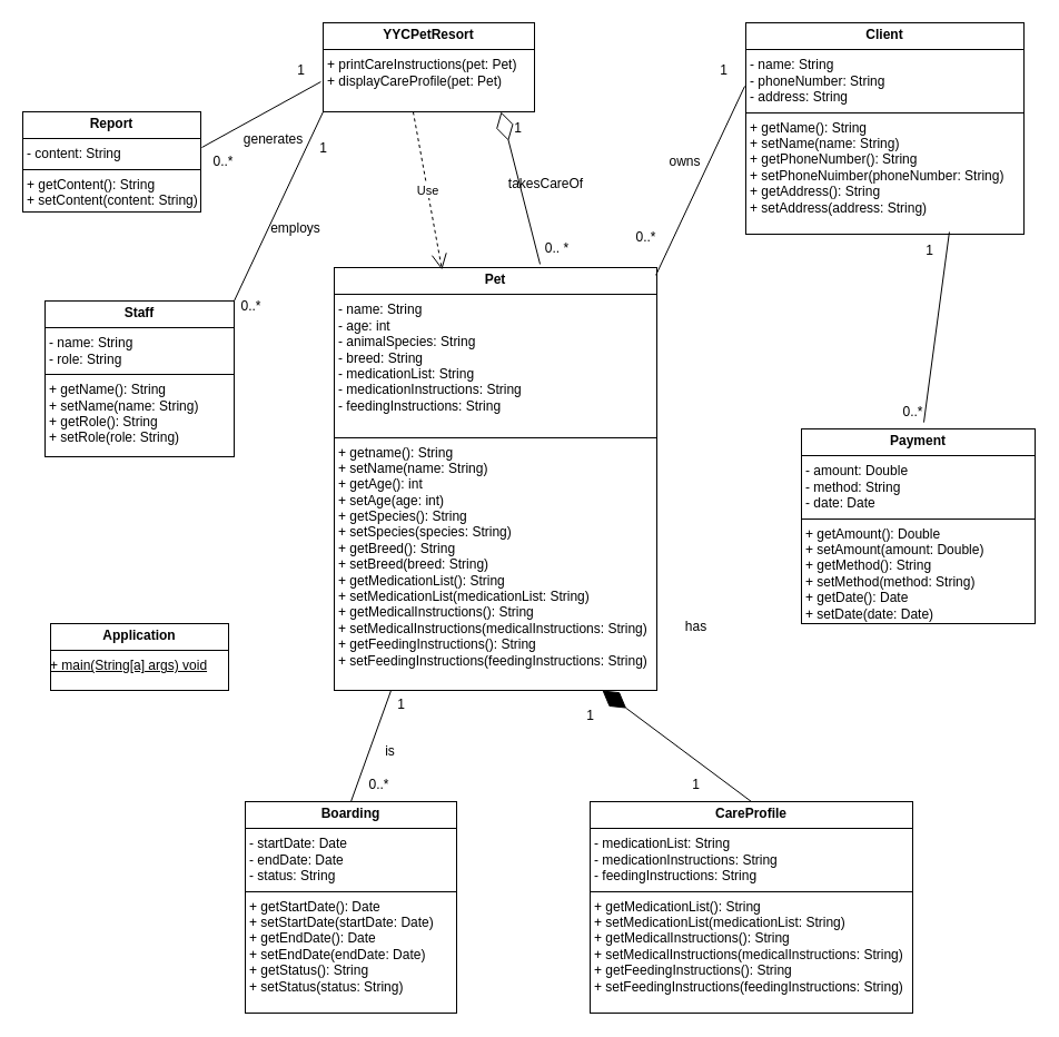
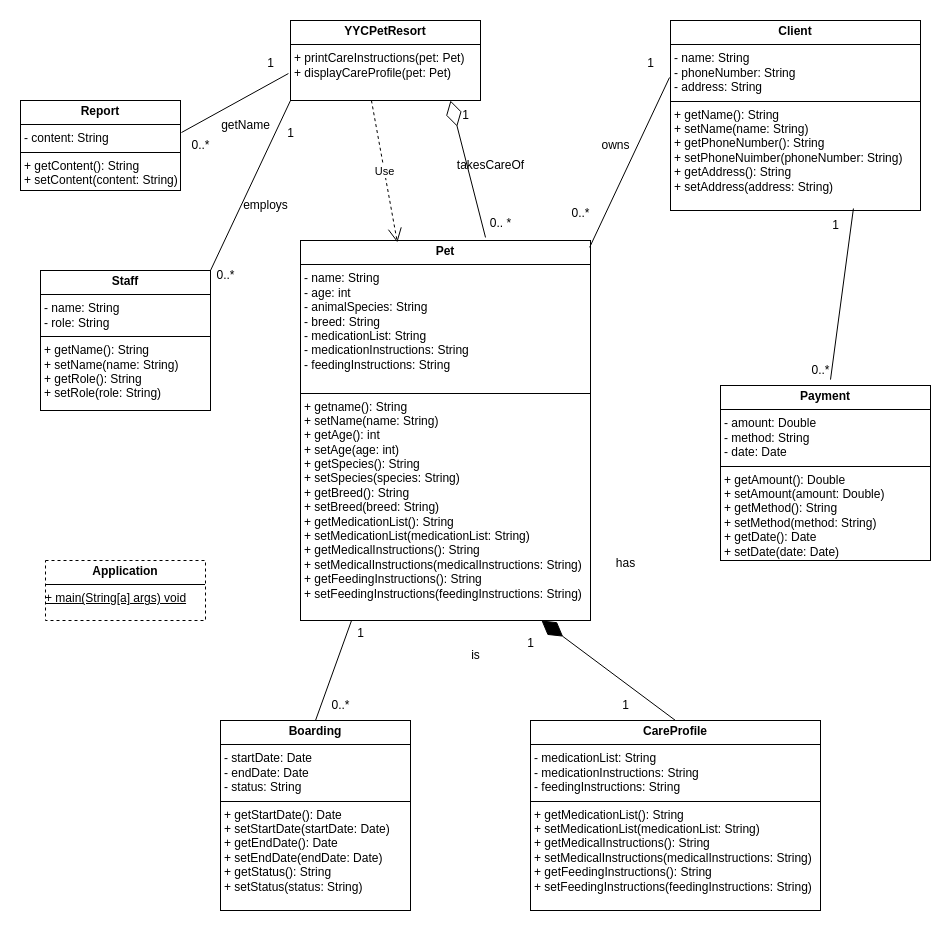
  <mxCell id="0" />
  <mxCell id="1" parent="0" />
  <mxCell id="2" value="&lt;p style=&quot;margin:0px;margin-top:4px;text-align:center;&quot;&gt;&lt;b&gt;Pet&lt;/b&gt;&lt;/p&gt;&lt;hr size=&quot;1&quot; style=&quot;border-style:solid;&quot;&gt;&lt;p style=&quot;margin:0px;margin-left:4px;&quot;&gt;- name: String&lt;/p&gt;&lt;p style=&quot;margin:0px;margin-left:4px;&quot;&gt;- age: int&lt;/p&gt;&lt;p style=&quot;margin:0px;margin-left:4px;&quot;&gt;- animalSpecies: String&lt;/p&gt;&lt;p style=&quot;margin:0px;margin-left:4px;&quot;&gt;- breed: String&lt;/p&gt;&lt;p style=&quot;margin:0px;margin-left:4px;&quot;&gt;- medicationList: String&lt;/p&gt;&lt;p style=&quot;margin:0px;margin-left:4px;&quot;&gt;- medicationInstructions: String&lt;/p&gt;&lt;p style=&quot;margin:0px;margin-left:4px;&quot;&gt;- feedingInstructions: String&lt;/p&gt;&lt;p style=&quot;margin:0px;margin-left:4px;&quot;&gt;&lt;br&gt;&lt;/p&gt;&lt;hr size=&quot;1&quot; style=&quot;border-style:solid;&quot;&gt;&lt;p style=&quot;margin:0px;margin-left:4px;&quot;&gt;+ getname(): String&lt;/p&gt;&lt;p style=&quot;margin:0px;margin-left:4px;&quot;&gt;+ setName(name: String)&lt;/p&gt;&lt;p style=&quot;margin:0px;margin-left:4px;&quot;&gt;+ getAge(): int&lt;/p&gt;&lt;p style=&quot;margin:0px;margin-left:4px;&quot;&gt;+ setAge(age: int)&lt;/p&gt;&lt;p style=&quot;margin:0px;margin-left:4px;&quot;&gt;+ getSpecies(): String&lt;/p&gt;&lt;p style=&quot;margin:0px;margin-left:4px;&quot;&gt;+ setSpecies(species: String)&lt;/p&gt;&lt;p style=&quot;margin:0px;margin-left:4px;&quot;&gt;+ getBreed(): String&lt;/p&gt;&lt;p style=&quot;margin:0px;margin-left:4px;&quot;&gt;+ setBreed(breed: String)&lt;/p&gt;&lt;p style=&quot;margin:0px;margin-left:4px;&quot;&gt;+ getMedicationList(): String&lt;/p&gt;&lt;p style=&quot;margin:0px;margin-left:4px;&quot;&gt;+ setMedicationList(medicationList: String)&lt;/p&gt;&lt;p style=&quot;margin:0px;margin-left:4px;&quot;&gt;+ getMedicalInstructions(): String&lt;/p&gt;&lt;p style=&quot;margin:0px;margin-left:4px;&quot;&gt;+ setMedicalInstructions(medicalInstructions: String)&lt;/p&gt;&lt;p style=&quot;margin:0px;margin-left:4px;&quot;&gt;+ getFeedingInstructions(): String&lt;/p&gt;&lt;p style=&quot;margin:0px;margin-left:4px;&quot;&gt;+ setFeedingInstructions(feedingInstructions: String)&lt;/p&gt;&lt;p style=&quot;margin:0px;margin-left:4px;&quot;&gt;&lt;br&gt;&lt;/p&gt;" style="verticalAlign=top;align=left;overflow=fill;html=1;whiteSpace=wrap;" vertex="1" parent="1"><mxGeometry x="300" y="240" width="290" height="380" as="geometry" /></mxCell>
  <mxCell id="3" value="&lt;p style=&quot;margin:0px;margin-top:4px;text-align:center;&quot;&gt;&lt;b&gt;Report&lt;/b&gt;&lt;/p&gt;&lt;hr size=&quot;1&quot; style=&quot;border-style:solid;&quot;&gt;&lt;p style=&quot;margin:0px;margin-left:4px;&quot;&gt;- content: String&lt;/p&gt;&lt;hr size=&quot;1&quot; style=&quot;border-style:solid;&quot;&gt;&lt;p style=&quot;margin:0px;margin-left:4px;&quot;&gt;+ getContent(): String&lt;/p&gt;&lt;p style=&quot;margin:0px;margin-left:4px;&quot;&gt;+ setContent(content: String)&lt;/p&gt;" style="verticalAlign=top;align=left;overflow=fill;html=1;whiteSpace=wrap;" vertex="1" parent="1"><mxGeometry x="20" y="100" width="160" height="90" as="geometry" /></mxCell>
  <mxCell id="4" value="&lt;p style=&quot;margin:0px;margin-top:4px;text-align:center;&quot;&gt;&lt;b&gt;Client&lt;/b&gt;&lt;/p&gt;&lt;hr size=&quot;1&quot; style=&quot;border-style:solid;&quot;&gt;&lt;p style=&quot;margin:0px;margin-left:4px;&quot;&gt;- name: String&lt;/p&gt;&lt;p style=&quot;margin:0px;margin-left:4px;&quot;&gt;- phoneNumber: String&lt;/p&gt;&lt;p style=&quot;margin:0px;margin-left:4px;&quot;&gt;- address: String&lt;/p&gt;&lt;hr size=&quot;1&quot; style=&quot;border-style:solid;&quot;&gt;&lt;p style=&quot;margin:0px;margin-left:4px;&quot;&gt;+ getName(): String&lt;/p&gt;&lt;p style=&quot;margin:0px;margin-left:4px;&quot;&gt;+ setName(name: String)&lt;/p&gt;&lt;p style=&quot;margin:0px;margin-left:4px;&quot;&gt;+ getPhoneNumber(): String&lt;/p&gt;&lt;p style=&quot;margin:0px;margin-left:4px;&quot;&gt;+ setPhoneNuimber(phoneNumber: String)&lt;/p&gt;&lt;p style=&quot;margin:0px;margin-left:4px;&quot;&gt;+ getAddress(): String&lt;/p&gt;&lt;p style=&quot;margin:0px;margin-left:4px;&quot;&gt;+ setAddress(address: String)&lt;/p&gt;" style="verticalAlign=top;align=left;overflow=fill;html=1;whiteSpace=wrap;" vertex="1" parent="1"><mxGeometry x="670" y="20" width="250" height="190" as="geometry" /></mxCell>
  <mxCell id="5" value="&lt;p style=&quot;margin:0px;margin-top:4px;text-align:center;&quot;&gt;&lt;b&gt;Payment&lt;/b&gt;&lt;/p&gt;&lt;hr size=&quot;1&quot; style=&quot;border-style:solid;&quot;&gt;&lt;p style=&quot;margin:0px;margin-left:4px;&quot;&gt;- amount: Double&lt;/p&gt;&lt;p style=&quot;margin:0px;margin-left:4px;&quot;&gt;- method: String&lt;br&gt;&lt;/p&gt;&lt;p style=&quot;margin:0px;margin-left:4px;&quot;&gt;- date: Date&lt;/p&gt;&lt;hr size=&quot;1&quot; style=&quot;border-style:solid;&quot;&gt;&lt;p style=&quot;margin:0px;margin-left:4px;&quot;&gt;+ getAmount(): Double&lt;/p&gt;&lt;p style=&quot;margin:0px;margin-left:4px;&quot;&gt;+ setAmount(amount: Double)&lt;/p&gt;&lt;p style=&quot;margin:0px;margin-left:4px;&quot;&gt;+ getMethod(): String&lt;/p&gt;&lt;p style=&quot;margin:0px;margin-left:4px;&quot;&gt;+ setMethod(method: String)&lt;/p&gt;&lt;p style=&quot;margin:0px;margin-left:4px;&quot;&gt;+ getDate(): Date&lt;/p&gt;&lt;p style=&quot;margin:0px;margin-left:4px;&quot;&gt;+ setDate(date: Date)&lt;/p&gt;" style="verticalAlign=top;align=left;overflow=fill;html=1;whiteSpace=wrap;" vertex="1" parent="1"><mxGeometry x="720" y="385" width="210" height="175" as="geometry" /></mxCell>
  <mxCell id="6" value="&lt;p style=&quot;margin:0px;margin-top:4px;text-align:center;&quot;&gt;&lt;b&gt;Staff&lt;/b&gt;&lt;/p&gt;&lt;hr size=&quot;1&quot; style=&quot;border-style:solid;&quot;&gt;&lt;p style=&quot;margin:0px;margin-left:4px;&quot;&gt;- name: String&lt;/p&gt;&lt;p style=&quot;margin:0px;margin-left:4px;&quot;&gt;- role: String&lt;/p&gt;&lt;hr size=&quot;1&quot; style=&quot;border-style:solid;&quot;&gt;&lt;p style=&quot;margin:0px;margin-left:4px;&quot;&gt;+ getName(): String&lt;/p&gt;&lt;p style=&quot;margin:0px;margin-left:4px;&quot;&gt;+ setName(name: String)&lt;/p&gt;&lt;p style=&quot;margin:0px;margin-left:4px;&quot;&gt;+ getRole(): String&lt;/p&gt;&lt;p style=&quot;margin:0px;margin-left:4px;&quot;&gt;+ setRole(role: String)&lt;/p&gt;" style="verticalAlign=top;align=left;overflow=fill;html=1;whiteSpace=wrap;" vertex="1" parent="1"><mxGeometry x="40" y="270" width="170" height="140" as="geometry" /></mxCell>
  <mxCell id="7" value="&lt;p style=&quot;margin:0px;margin-top:4px;text-align:center;&quot;&gt;&lt;b&gt;CareProfile&lt;/b&gt;&lt;/p&gt;&lt;hr size=&quot;1&quot; style=&quot;border-style:solid;&quot;&gt;&lt;p style=&quot;margin: 0px 0px 0px 4px;&quot;&gt;- medicationList: String&lt;/p&gt;&lt;p style=&quot;margin: 0px 0px 0px 4px;&quot;&gt;- medicationInstructions: String&lt;/p&gt;&lt;p style=&quot;margin: 0px 0px 0px 4px;&quot;&gt;- feedingInstructions: String&lt;/p&gt;&lt;hr size=&quot;1&quot; style=&quot;border-style:solid;&quot;&gt;&lt;p style=&quot;margin: 0px 0px 0px 4px;&quot;&gt;+ getMedicationList(): String&lt;/p&gt;&lt;p style=&quot;margin: 0px 0px 0px 4px;&quot;&gt;+ setMedicationList(medicationList: String)&lt;/p&gt;&lt;p style=&quot;margin: 0px 0px 0px 4px;&quot;&gt;+ getMedicalInstructions(): String&lt;/p&gt;&lt;p style=&quot;margin: 0px 0px 0px 4px;&quot;&gt;+ setMedicalInstructions(medicalInstructions: String)&lt;/p&gt;&lt;p style=&quot;margin: 0px 0px 0px 4px;&quot;&gt;+ getFeedingInstructions(): String&lt;/p&gt;&lt;p style=&quot;margin: 0px 0px 0px 4px;&quot;&gt;+ setFeedingInstructions(feedingInstructions: String)&lt;/p&gt;" style="verticalAlign=top;align=left;overflow=fill;html=1;whiteSpace=wrap;" vertex="1" parent="1"><mxGeometry x="530" y="720" width="290" height="190" as="geometry" /></mxCell>
  <mxCell id="8" value="&lt;p style=&quot;margin:0px;margin-top:4px;text-align:center;&quot;&gt;&lt;b&gt;Boarding&lt;/b&gt;&lt;/p&gt;&lt;hr size=&quot;1&quot; style=&quot;border-style:solid;&quot;&gt;&lt;p style=&quot;margin:0px;margin-left:4px;&quot;&gt;- startDate: Date&lt;/p&gt;&lt;p style=&quot;margin:0px;margin-left:4px;&quot;&gt;- endDate: Date&lt;/p&gt;&lt;p style=&quot;margin:0px;margin-left:4px;&quot;&gt;- status: String&lt;/p&gt;&lt;hr size=&quot;1&quot; style=&quot;border-style:solid;&quot;&gt;&lt;p style=&quot;margin:0px;margin-left:4px;&quot;&gt;+ getStartDate(): Date&lt;/p&gt;&lt;p style=&quot;margin:0px;margin-left:4px;&quot;&gt;+ setStartDate(startDate: Date)&lt;/p&gt;&lt;p style=&quot;margin:0px;margin-left:4px;&quot;&gt;+ getEndDate(): Date&lt;/p&gt;&lt;p style=&quot;margin:0px;margin-left:4px;&quot;&gt;+ setEndDate(endDate: Date)&lt;/p&gt;&lt;p style=&quot;margin:0px;margin-left:4px;&quot;&gt;+ getStatus(): String&lt;/p&gt;&lt;p style=&quot;margin:0px;margin-left:4px;&quot;&gt;+ setStatus(status: String)&lt;/p&gt;" style="verticalAlign=top;align=left;overflow=fill;html=1;whiteSpace=wrap;" vertex="1" parent="1"><mxGeometry x="220" y="720" width="190" height="190" as="geometry" /></mxCell>
- <mxCell id="9" value="&lt;p style=&quot;margin:0px;margin-top:4px;text-align:center;&quot;&gt;&lt;b&gt;Application&lt;/b&gt;&lt;/p&gt;&lt;hr size=&quot;1&quot; style=&quot;border-style:solid;&quot;&gt;&lt;div style=&quot;height:2px;&quot;&gt;&lt;u&gt;+ main(String[a] args) void&lt;/u&gt;&lt;/div&gt;" style="verticalAlign=top;align=left;overflow=fill;html=1;whiteSpace=wrap;" vertex="1" parent="1"><mxGeometry x="45" y="560" width="160" height="60" as="geometry" /></mxCell>
+ <mxCell id="9" value="&lt;p style=&quot;margin:0px;margin-top:4px;text-align:center;&quot;&gt;&lt;b&gt;Application&lt;/b&gt;&lt;/p&gt;&lt;hr size=&quot;1&quot; style=&quot;border-style:solid;&quot;&gt;&lt;div style=&quot;height:2px;&quot;&gt;&lt;u&gt;+ main(String[a] args) void&lt;/u&gt;&lt;/div&gt;" style="verticalAlign=top;align=left;overflow=fill;html=1;whiteSpace=wrap;dashed=1;" vertex="1" parent="1"><mxGeometry x="45" y="560" width="160" height="60" as="geometry" /></mxCell>
  <mxCell id="10" value="&lt;p style=&quot;margin:0px;margin-top:4px;text-align:center;&quot;&gt;&lt;b&gt;YYCPetResort&lt;/b&gt;&lt;/p&gt;&lt;hr size=&quot;1&quot; style=&quot;border-style:solid;&quot;&gt;&lt;p style=&quot;margin:0px;margin-left:4px;&quot;&gt;&lt;/p&gt;&lt;p style=&quot;margin:0px;margin-left:4px;&quot;&gt;+ printCareInstructions(pet: Pet)&lt;/p&gt;&lt;p style=&quot;margin:0px;margin-left:4px;&quot;&gt;+ displayCareProfile(pet: Pet)&lt;/p&gt;&lt;p style=&quot;margin:0px;margin-left:4px;&quot;&gt;&lt;br&gt;&lt;/p&gt;" style="verticalAlign=top;align=left;overflow=fill;html=1;whiteSpace=wrap;" vertex="1" parent="1"><mxGeometry x="290" y="20" width="190" height="80" as="geometry" /></mxCell>
  <mxCell id="11" value="Use" style="endArrow=open;endSize=12;dashed=1;html=1;rounded=0;exitX=0.426;exitY=1;exitDx=0;exitDy=0;exitPerimeter=0;entryX=0.334;entryY=0.005;entryDx=0;entryDy=0;entryPerimeter=0;" edge="1" parent="1" source="10" target="2"><mxGeometry width="160" relative="1" as="geometry"><mxPoint x="320" y="490" as="sourcePoint" /><mxPoint x="480" y="490" as="targetPoint" /></mxGeometry></mxCell>
  <mxCell id="12" value="" style="endArrow=diamondThin;endFill=0;endSize=24;html=1;rounded=0;entryX=0.111;entryY=1;entryDx=0;entryDy=0;entryPerimeter=0;exitX=0.159;exitY=-0.008;exitDx=0;exitDy=0;exitPerimeter=0;" edge="1" parent="1"><mxGeometry width="160" relative="1" as="geometry"><mxPoint x="485.02" y="236.96" as="sourcePoint" /><mxPoint x="450" y="100" as="targetPoint" /></mxGeometry></mxCell>
  <mxCell id="13" value="" style="endArrow=none;html=1;rounded=0;entryX=-0.011;entryY=0.663;entryDx=0;entryDy=0;entryPerimeter=0;exitX=1.006;exitY=0.356;exitDx=0;exitDy=0;exitPerimeter=0;" edge="1" parent="1" source="3" target="10"><mxGeometry width="50" height="50" relative="1" as="geometry"><mxPoint x="340" y="410" as="sourcePoint" /><mxPoint x="390" y="360" as="targetPoint" /></mxGeometry></mxCell>
  <mxCell id="14" value="0..*" style="text;html=1;align=center;verticalAlign=middle;resizable=0;points=[];autosize=1;strokeColor=none;fillColor=none;" vertex="1" parent="1"><mxGeometry x="180" y="130" width="40" height="30" as="geometry" /></mxCell>
  <mxCell id="15" value="1" style="text;html=1;align=center;verticalAlign=middle;resizable=0;points=[];autosize=1;strokeColor=none;fillColor=none;" vertex="1" parent="1"><mxGeometry x="255" y="48" width="30" height="30" as="geometry" /></mxCell>
- <mxCell id="16" value="generates" style="text;html=1;align=center;verticalAlign=middle;resizable=0;points=[];autosize=1;strokeColor=none;fillColor=none;" vertex="1" parent="1"><mxGeometry x="205" y="110" width="80" height="30" as="geometry" /></mxCell>
+ <mxCell id="16" value="getName" style="text;html=1;align=center;verticalAlign=middle;resizable=0;points=[];autosize=1;strokeColor=none;fillColor=none;" vertex="1" parent="1"><mxGeometry x="205" y="110" width="80" height="30" as="geometry" /></mxCell>
  <mxCell id="17" value="" style="endArrow=none;html=1;rounded=0;entryX=0;entryY=1;entryDx=0;entryDy=0;exitX=1;exitY=0;exitDx=0;exitDy=0;" edge="1" parent="1" source="6" target="10"><mxGeometry width="50" height="50" relative="1" as="geometry"><mxPoint x="191" y="142" as="sourcePoint" /><mxPoint x="298" y="83" as="targetPoint" /></mxGeometry></mxCell>
  <mxCell id="18" value="0..*" style="text;html=1;align=center;verticalAlign=middle;resizable=0;points=[];autosize=1;strokeColor=none;fillColor=none;" vertex="1" parent="1"><mxGeometry x="205" y="260" width="40" height="30" as="geometry" /></mxCell>
  <mxCell id="19" value="1" style="text;html=1;align=center;verticalAlign=middle;resizable=0;points=[];autosize=1;strokeColor=none;fillColor=none;" vertex="1" parent="1"><mxGeometry x="275" y="118" width="30" height="30" as="geometry" /></mxCell>
  <mxCell id="20" value="employs" style="text;html=1;align=center;verticalAlign=middle;resizable=0;points=[];autosize=1;strokeColor=none;fillColor=none;" vertex="1" parent="1"><mxGeometry x="230" y="190" width="70" height="30" as="geometry" /></mxCell>
  <mxCell id="21" value="takesCareOf" style="text;html=1;align=center;verticalAlign=middle;resizable=0;points=[];autosize=1;strokeColor=none;fillColor=none;" vertex="1" parent="1"><mxGeometry x="445" y="150" width="90" height="30" as="geometry" /></mxCell>
  <mxCell id="22" value="1" style="text;html=1;align=center;verticalAlign=middle;resizable=0;points=[];autosize=1;strokeColor=none;fillColor=none;" vertex="1" parent="1"><mxGeometry x="450" y="100" width="30" height="30" as="geometry" /></mxCell>
  <mxCell id="23" value="0.. *" style="text;html=1;align=center;verticalAlign=middle;resizable=0;points=[];autosize=1;strokeColor=none;fillColor=none;" vertex="1" parent="1"><mxGeometry x="480" y="208" width="40" height="30" as="geometry" /></mxCell>
  <mxCell id="24" value="" style="endArrow=none;html=1;rounded=0;entryX=-0.004;entryY=0.3;entryDx=0;entryDy=0;exitX=0.997;exitY=0.018;exitDx=0;exitDy=0;exitPerimeter=0;entryPerimeter=0;" edge="1" parent="1" source="2" target="4"><mxGeometry width="50" height="50" relative="1" as="geometry"><mxPoint x="590" y="308" as="sourcePoint" /><mxPoint x="670" y="138" as="targetPoint" /></mxGeometry></mxCell>
  <mxCell id="25" value="owns" style="text;html=1;align=center;verticalAlign=middle;resizable=0;points=[];autosize=1;strokeColor=none;fillColor=none;" vertex="1" parent="1"><mxGeometry x="590" y="130" width="50" height="30" as="geometry" /></mxCell>
  <mxCell id="26" value="1" style="text;html=1;align=center;verticalAlign=middle;resizable=0;points=[];autosize=1;strokeColor=none;fillColor=none;" vertex="1" parent="1"><mxGeometry x="635" y="48" width="30" height="30" as="geometry" /></mxCell>
  <mxCell id="27" value="0..*" style="text;html=1;align=center;verticalAlign=middle;resizable=0;points=[];autosize=1;strokeColor=none;fillColor=none;" vertex="1" parent="1"><mxGeometry x="560" y="198" width="40" height="30" as="geometry" /></mxCell>
  <mxCell id="28" value="" style="endArrow=none;html=1;rounded=0;entryX=0.684;entryY=1.026;entryDx=0;entryDy=0;exitX=0.467;exitY=0.006;exitDx=0;exitDy=0;exitPerimeter=0;entryPerimeter=0;" edge="1" parent="1"><mxGeometry width="50" height="50" relative="1" as="geometry"><mxPoint x="830" y="379.11" as="sourcePoint" /><mxPoint x="852.93" y="208" as="targetPoint" /></mxGeometry></mxCell>
  <mxCell id="29" value="1" style="text;html=1;align=center;verticalAlign=middle;resizable=0;points=[];autosize=1;strokeColor=none;fillColor=none;" vertex="1" parent="1"><mxGeometry x="820" y="210" width="30" height="30" as="geometry" /></mxCell>
  <mxCell id="30" value="0..*" style="text;html=1;align=center;verticalAlign=middle;resizable=0;points=[];autosize=1;strokeColor=none;fillColor=none;" vertex="1" parent="1"><mxGeometry x="800" y="355" width="40" height="30" as="geometry" /></mxCell>
  <mxCell id="31" value="" style="endArrow=none;html=1;rounded=0;entryX=0.176;entryY=1;entryDx=0;entryDy=0;exitX=0.5;exitY=0;exitDx=0;exitDy=0;entryPerimeter=0;" edge="1" parent="1" source="8" target="2"><mxGeometry width="50" height="50" relative="1" as="geometry"><mxPoint x="300" y="781.11" as="sourcePoint" /><mxPoint x="322.93" y="610" as="targetPoint" /></mxGeometry></mxCell>
- <mxCell id="32" value="is" style="text;html=1;align=center;verticalAlign=middle;resizable=0;points=[];autosize=1;strokeColor=none;fillColor=none;" vertex="1" parent="1"><mxGeometry x="335" y="660" width="30" height="30" as="geometry" /></mxCell>
+ <mxCell id="32" value="is" style="text;html=1;align=center;verticalAlign=middle;resizable=0;points=[];autosize=1;strokeColor=none;fillColor=none;" vertex="1" parent="1"><mxGeometry x="460" y="640" width="30" height="30" as="geometry" /></mxCell>
  <mxCell id="33" value="1" style="text;html=1;align=center;verticalAlign=middle;resizable=0;points=[];autosize=1;strokeColor=none;fillColor=none;" vertex="1" parent="1"><mxGeometry x="345" y="618" width="30" height="30" as="geometry" /></mxCell>
  <mxCell id="34" value="0..*" style="text;html=1;align=center;verticalAlign=middle;resizable=0;points=[];autosize=1;strokeColor=none;fillColor=none;" vertex="1" parent="1"><mxGeometry x="320" y="690" width="40" height="30" as="geometry" /></mxCell>
  <mxCell id="35" value="" style="endArrow=diamondThin;endFill=1;endSize=24;html=1;rounded=0;entryX=0.831;entryY=1;entryDx=0;entryDy=0;entryPerimeter=0;exitX=0.5;exitY=0;exitDx=0;exitDy=0;" edge="1" parent="1" source="7" target="2"><mxGeometry width="160" relative="1" as="geometry"><mxPoint x="480" y="660" as="sourcePoint" /><mxPoint x="640" y="660" as="targetPoint" /></mxGeometry></mxCell>
  <mxCell id="36" value="1" style="text;html=1;align=center;verticalAlign=middle;resizable=0;points=[];autosize=1;strokeColor=none;fillColor=none;" vertex="1" parent="1"><mxGeometry x="515" y="628" width="30" height="30" as="geometry" /></mxCell>
  <mxCell id="37" value="1" style="text;html=1;align=center;verticalAlign=middle;resizable=0;points=[];autosize=1;strokeColor=none;fillColor=none;" vertex="1" parent="1"><mxGeometry x="610" y="690" width="30" height="30" as="geometry" /></mxCell>
  <mxCell id="38" value="has" style="text;html=1;align=center;verticalAlign=middle;resizable=0;points=[];autosize=1;strokeColor=none;fillColor=none;" vertex="1" parent="1"><mxGeometry x="605" y="548" width="40" height="30" as="geometry" /></mxCell>
